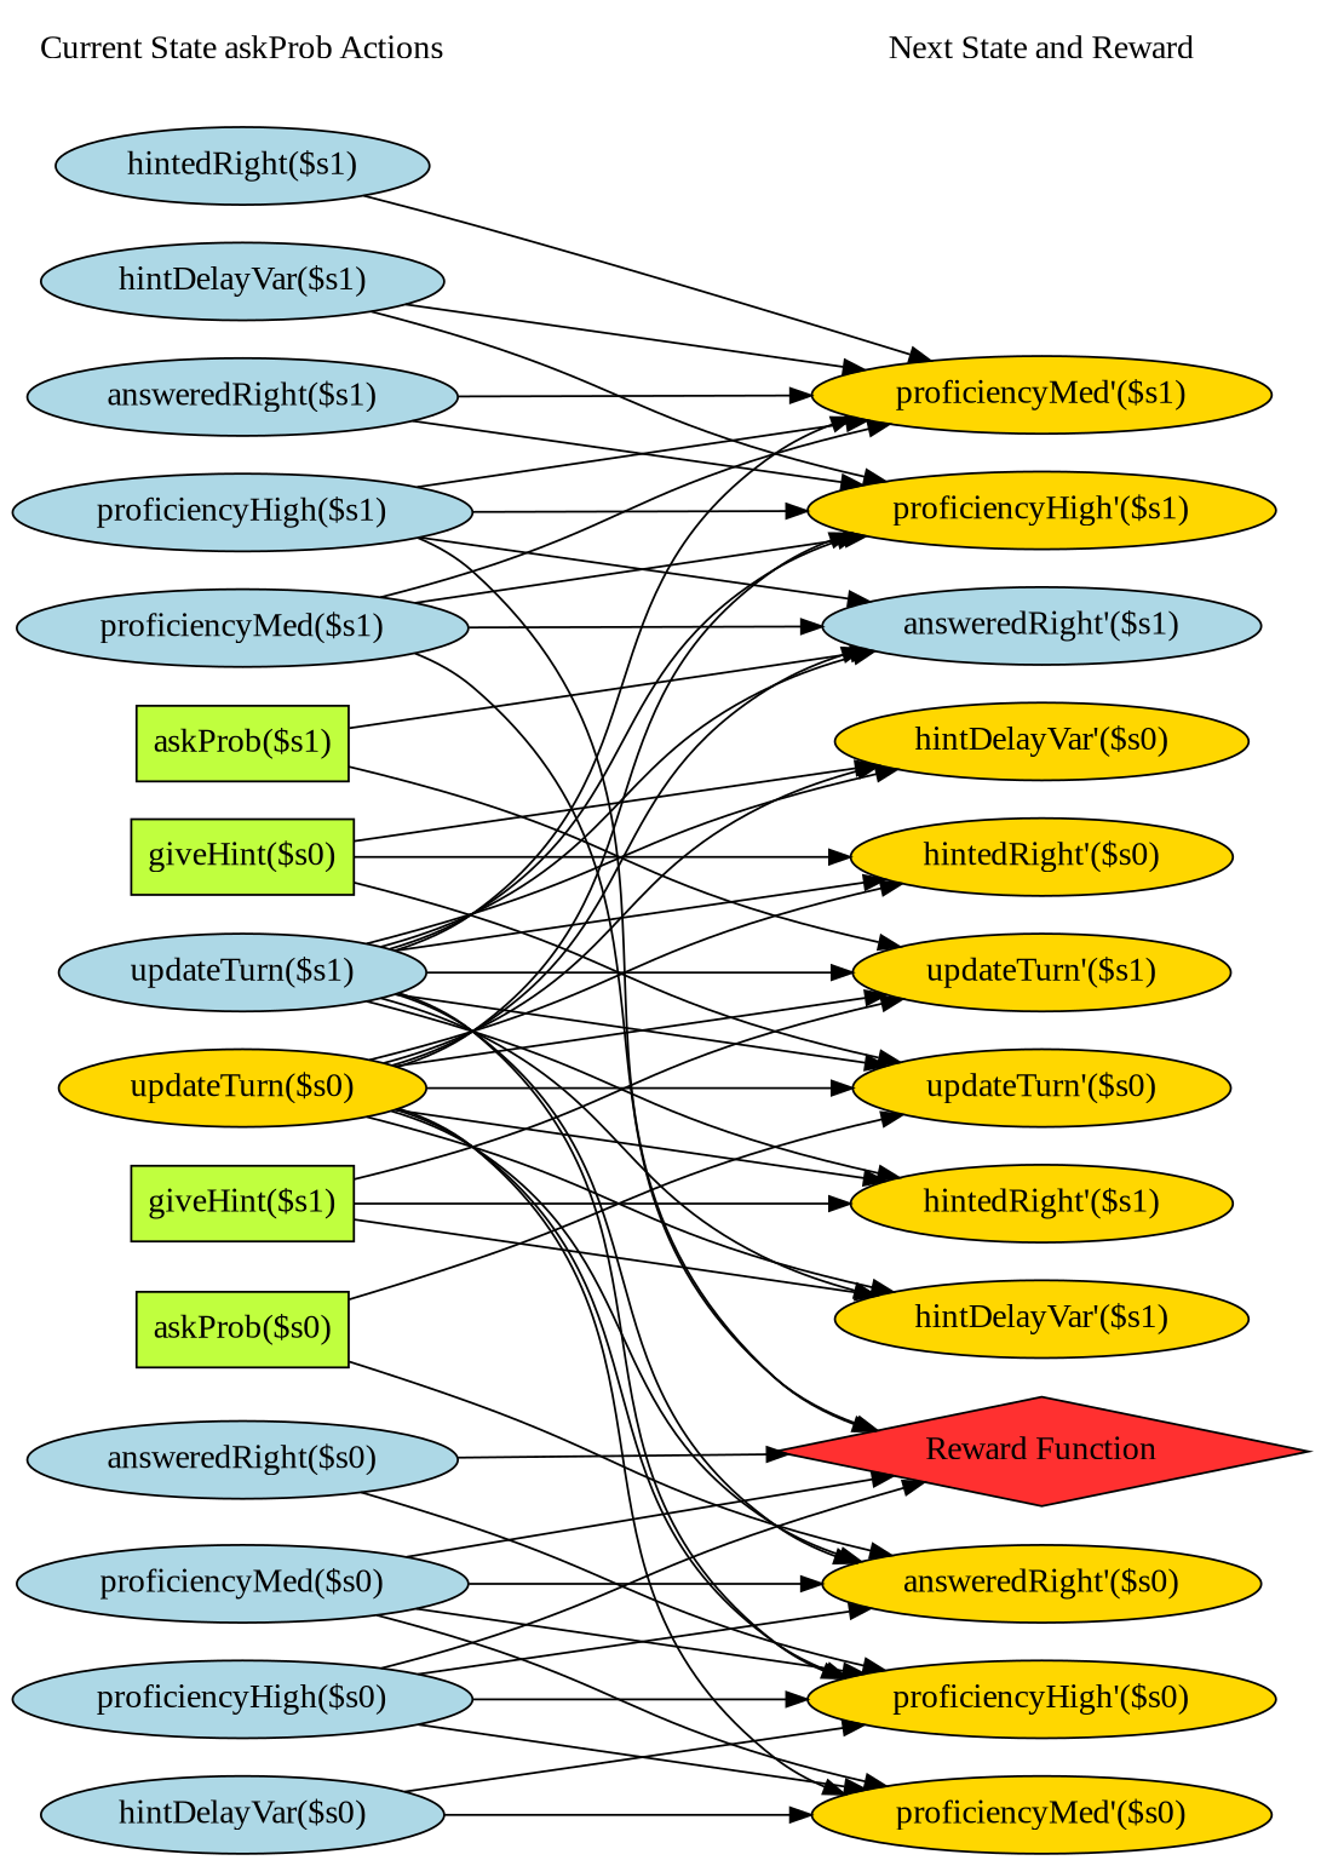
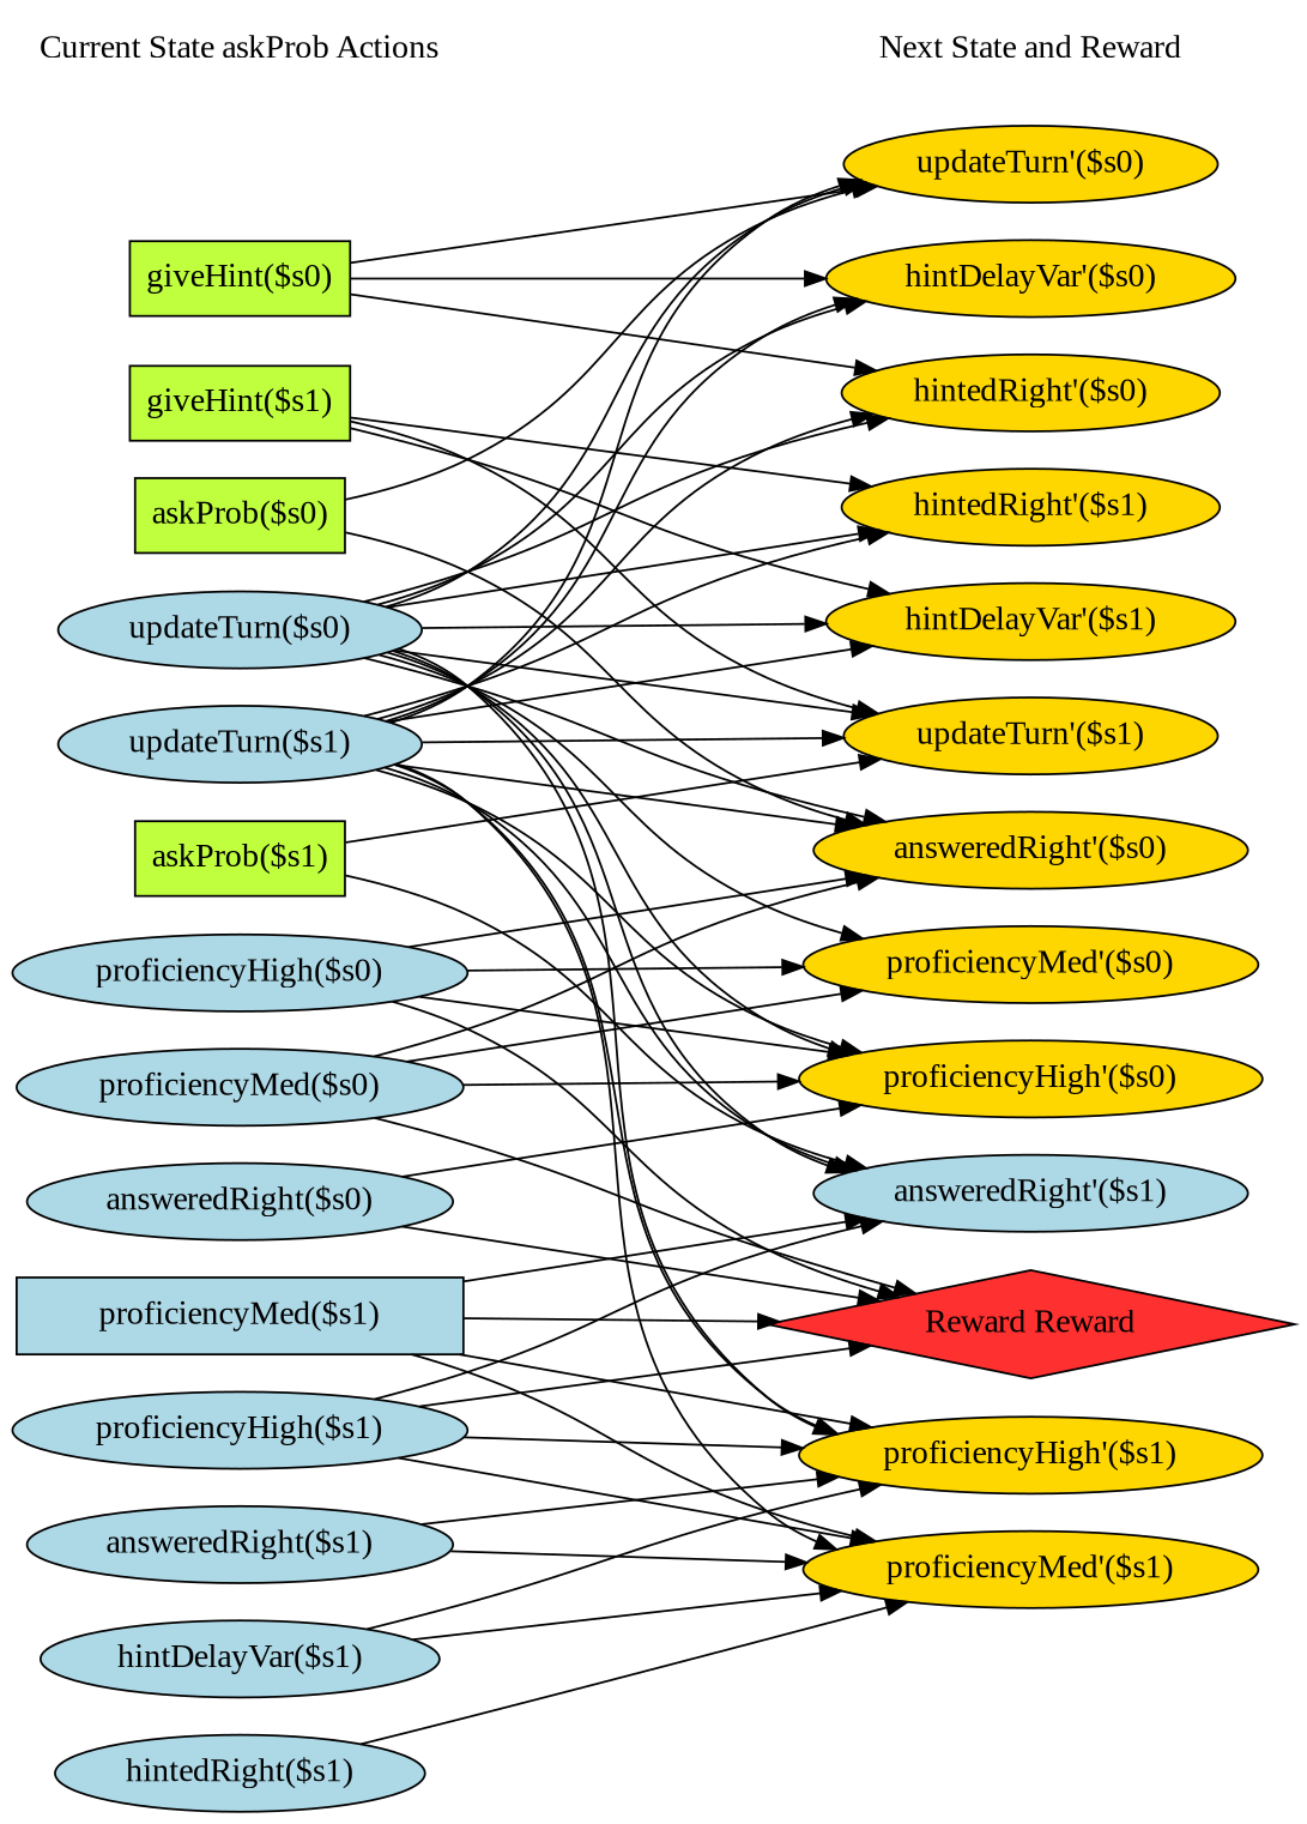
  digraph {
    fontname="Liberation Serif"
    fontsize=16
    rankdir=LR
    ranksep=2.00
    node [color=black fillcolor=lightblue fontname="Liberation Serif" fontsize=16 shape=ellipse style=filled]
    edge [color=black fontname="Liberation Serif" style=solid]
    "giveHint($s0)" [fillcolor=olivedrab1 height=0.5 shape=box width=1.4722]
-   "proficiencyMed($s1)" [height=0.51069 width=2.9856]
+   "proficiencyMed($s1)" [height=0.51069 shape=box width=2.9856]
    n3 [fillcolor=white height=0.5 label="Current State askProb Actions" shape=plaintext style=bold width=2.5139]
-   "updateTurn($s0)" [fillcolor=gold1 height=0.51069 width=2.4356]
+   "updateTurn($s0)" [height=0.51069 width=2.4356]
    "answeredRight($s1)" [height=0.51069 width=2.8481]
    "proficiencyHigh($s1)" [height=0.51069 width=3.0445]
    "askProb($s1)" [fillcolor=olivedrab1 height=0.5 shape=box width=1.4028]
-   "hintDelayVar($s0)" [height=0.51069 width=2.6713]
    "proficiencyMed($s0)" [height=0.51069 width=2.9856]
    "updateTurn($s1)" [height=0.51069 width=2.4356]
    "answeredRight($s0)" [height=0.51069 width=2.8481]
    "giveHint($s1)" [fillcolor=olivedrab1 height=0.5 shape=box width=1.4722]
    "hintedRight($s1)" [height=0.51069 width=2.4749]
    "proficiencyHigh($s0)" [height=0.51069 width=3.0445]
    "askProb($s0)" [fillcolor=olivedrab1 height=0.5 shape=box width=1.4028]
    "hintDelayVar($s1)" [height=0.51069 width=2.6713]
    "proficiencyMed'($s1)" [fillcolor=gold1 height=0.51069 width=3.0445]
    "hintedRight'($s0)" [fillcolor=gold1 height=0.51069 width=2.5338]
    "answeredRight'($s1)" [height=0.51069 width=2.907]
    "hintDelayVar'($s1)" [fillcolor=gold1 height=0.51069 width=2.7302]
    "Next State and Reward" [fillcolor=white height=0.5 shape=plaintext style=bold width=2.25]
-   "Reward Function" [fillcolor=firebrick1 height=0.72222 shape=diamond width=3.5278]
+   "Reward Function" [fillcolor=firebrick1 height=0.72222 shape=diamond width=3.5278 label="Reward Reward"]
    "proficiencyMed'($s0)" [fillcolor=gold1 height=0.51069 width=3.0445]
    "updateTurn'($s0)" [fillcolor=gold1 height=0.51069 width=2.4945]
    "hintedRight'($s1)" [fillcolor=gold1 height=0.51069 width=2.5338]
    "answeredRight'($s0)" [fillcolor=gold1 height=0.51069 width=2.907]
    "hintDelayVar'($s0)" [fillcolor=gold1 height=0.51069 width=2.7302]
    "proficiencyHigh'($s1)" [fillcolor=gold1 height=0.51069 width=3.1034]
    "proficiencyHigh'($s0)" [fillcolor=gold1 height=0.51069 width=3.1034]
    "updateTurn'($s1)" [fillcolor=gold1 height=0.51069 width=2.4945]
    subgraph sub_1 {
      rank=same
      "giveHint($s0)"
      "proficiencyMed($s1)"
      n3
      "updateTurn($s0)"
      "answeredRight($s1)"
      "proficiencyHigh($s1)"
      "askProb($s1)"
-     "hintDelayVar($s0)"
      "proficiencyMed($s0)"
      "updateTurn($s1)"
      "answeredRight($s0)"
      "giveHint($s1)"
      "hintedRight($s1)"
      "proficiencyHigh($s0)"
      "askProb($s0)"
      "hintDelayVar($s1)"
    }
    subgraph sub_2 {
      rank=same
      "proficiencyMed'($s1)"
      "hintedRight'($s0)"
      "answeredRight'($s1)"
      "hintDelayVar'($s1)"
      "Next State and Reward"
      "Reward Function"
      "proficiencyMed'($s0)"
      "updateTurn'($s0)"
      "hintedRight'($s1)"
      "answeredRight'($s0)"
      "hintDelayVar'($s0)"
      "proficiencyHigh'($s1)"
      "proficiencyHigh'($s0)"
      "updateTurn'($s1)"
    }
    "giveHint($s0)" -> "hintedRight'($s0)"
    "giveHint($s0)" -> "updateTurn'($s0)"
    "giveHint($s0)" -> "hintDelayVar'($s0)"
    "proficiencyMed($s1)" -> "proficiencyMed'($s1)"
    "proficiencyMed($s1)" -> "answeredRight'($s1)"
    "proficiencyMed($s1)" -> "Reward Function" [color="" style=""]
    "proficiencyMed($s1)" -> "proficiencyHigh'($s1)"
    n3 -> "Next State and Reward" [style=invis]
    "updateTurn($s0)" -> "hintedRight'($s0)"
    "updateTurn($s0)" -> "answeredRight'($s1)"
    "updateTurn($s0)" -> "hintDelayVar'($s1)"
    "updateTurn($s0)" -> "proficiencyMed'($s0)"
    "updateTurn($s0)" -> "updateTurn'($s0)"
    "updateTurn($s0)" -> "hintedRight'($s1)"
    "updateTurn($s0)" -> "answeredRight'($s0)"
    "updateTurn($s0)" -> "hintDelayVar'($s0)"
    "updateTurn($s0)" -> "proficiencyHigh'($s1)"
    "updateTurn($s0)" -> "proficiencyHigh'($s0)"
    "updateTurn($s0)" -> "updateTurn'($s1)"
    "answeredRight($s1)" -> "proficiencyMed'($s1)"
    "answeredRight($s1)" -> "proficiencyHigh'($s1)"
    "proficiencyHigh($s1)" -> "proficiencyMed'($s1)"
    "proficiencyHigh($s1)" -> "answeredRight'($s1)"
    "proficiencyHigh($s1)" -> "Reward Function" [color="" style=""]
    "proficiencyHigh($s1)" -> "proficiencyHigh'($s1)"
    "askProb($s1)" -> "answeredRight'($s1)"
    "askProb($s1)" -> "updateTurn'($s1)"
-   "hintDelayVar($s0)" -> "proficiencyMed'($s0)"
-   "hintDelayVar($s0)" -> "proficiencyHigh'($s0)"
    "proficiencyMed($s0)" -> "Reward Function" [color="" style=""]
    "proficiencyMed($s0)" -> "proficiencyMed'($s0)"
    "proficiencyMed($s0)" -> "answeredRight'($s0)"
    "proficiencyMed($s0)" -> "proficiencyHigh'($s0)"
    "updateTurn($s1)" -> "proficiencyMed'($s1)"
    "updateTurn($s1)" -> "hintedRight'($s0)"
    "updateTurn($s1)" -> "answeredRight'($s1)"
    "updateTurn($s1)" -> "hintDelayVar'($s1)"
    "updateTurn($s1)" -> "updateTurn'($s0)"
    "updateTurn($s1)" -> "hintedRight'($s1)"
    "updateTurn($s1)" -> "answeredRight'($s0)"
    "updateTurn($s1)" -> "hintDelayVar'($s0)"
    "updateTurn($s1)" -> "proficiencyHigh'($s1)"
    "updateTurn($s1)" -> "proficiencyHigh'($s0)"
    "updateTurn($s1)" -> "updateTurn'($s1)"
    "answeredRight($s0)" -> "Reward Function"
    "answeredRight($s0)" -> "proficiencyHigh'($s0)"
    "giveHint($s1)" -> "hintDelayVar'($s1)"
    "giveHint($s1)" -> "hintedRight'($s1)"
    "giveHint($s1)" -> "updateTurn'($s1)"
    "hintedRight($s1)" -> "proficiencyMed'($s1)"
    "proficiencyHigh($s0)" -> "Reward Function" [color="" style=""]
    "proficiencyHigh($s0)" -> "proficiencyMed'($s0)"
    "proficiencyHigh($s0)" -> "answeredRight'($s0)"
    "proficiencyHigh($s0)" -> "proficiencyHigh'($s0)"
    "askProb($s0)" -> "updateTurn'($s0)"
    "askProb($s0)" -> "answeredRight'($s0)"
    "hintDelayVar($s1)" -> "proficiencyMed'($s1)"
    "hintDelayVar($s1)" -> "proficiencyHigh'($s1)"
  }
